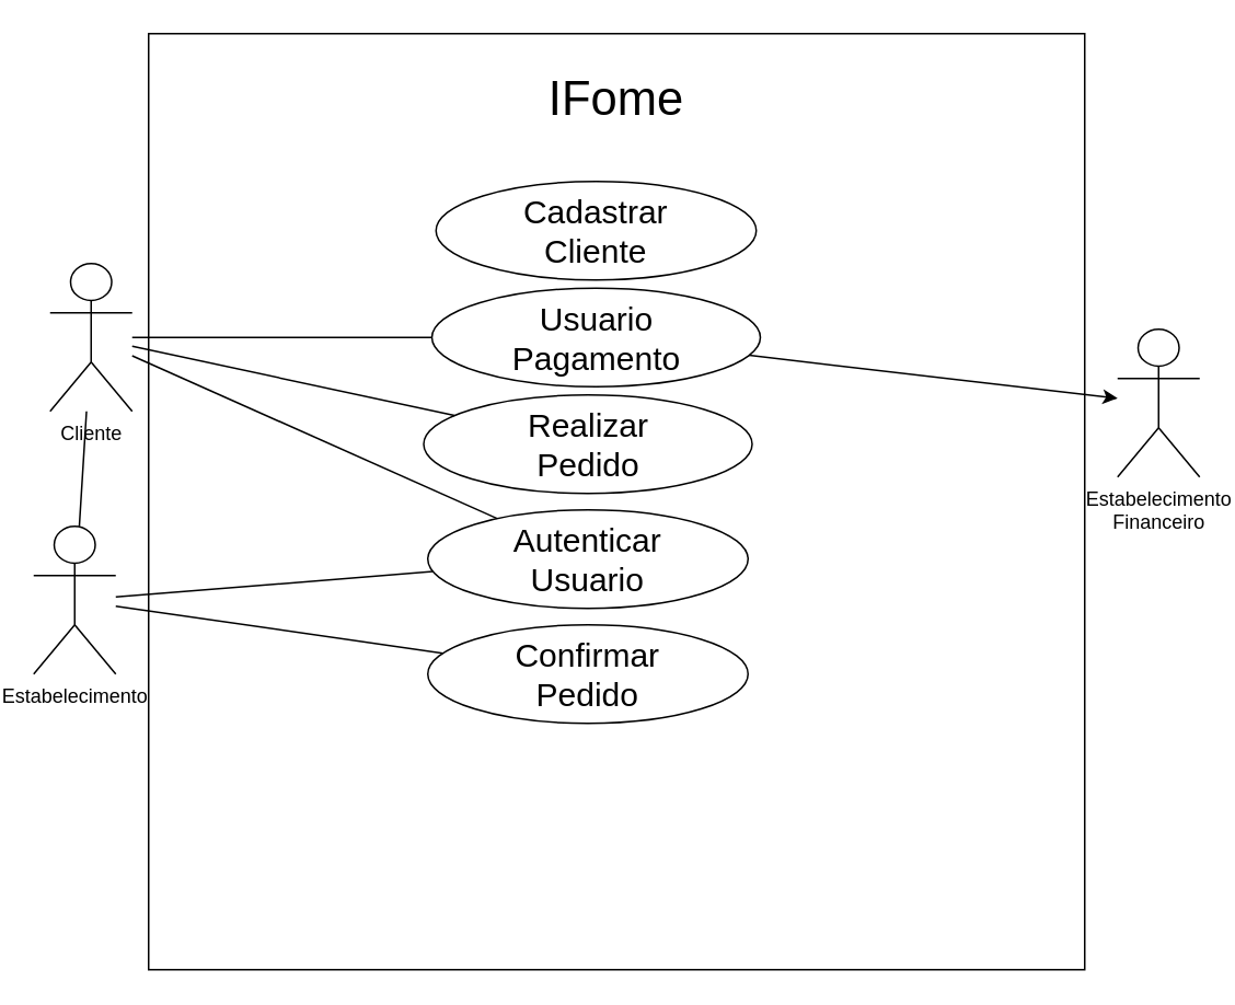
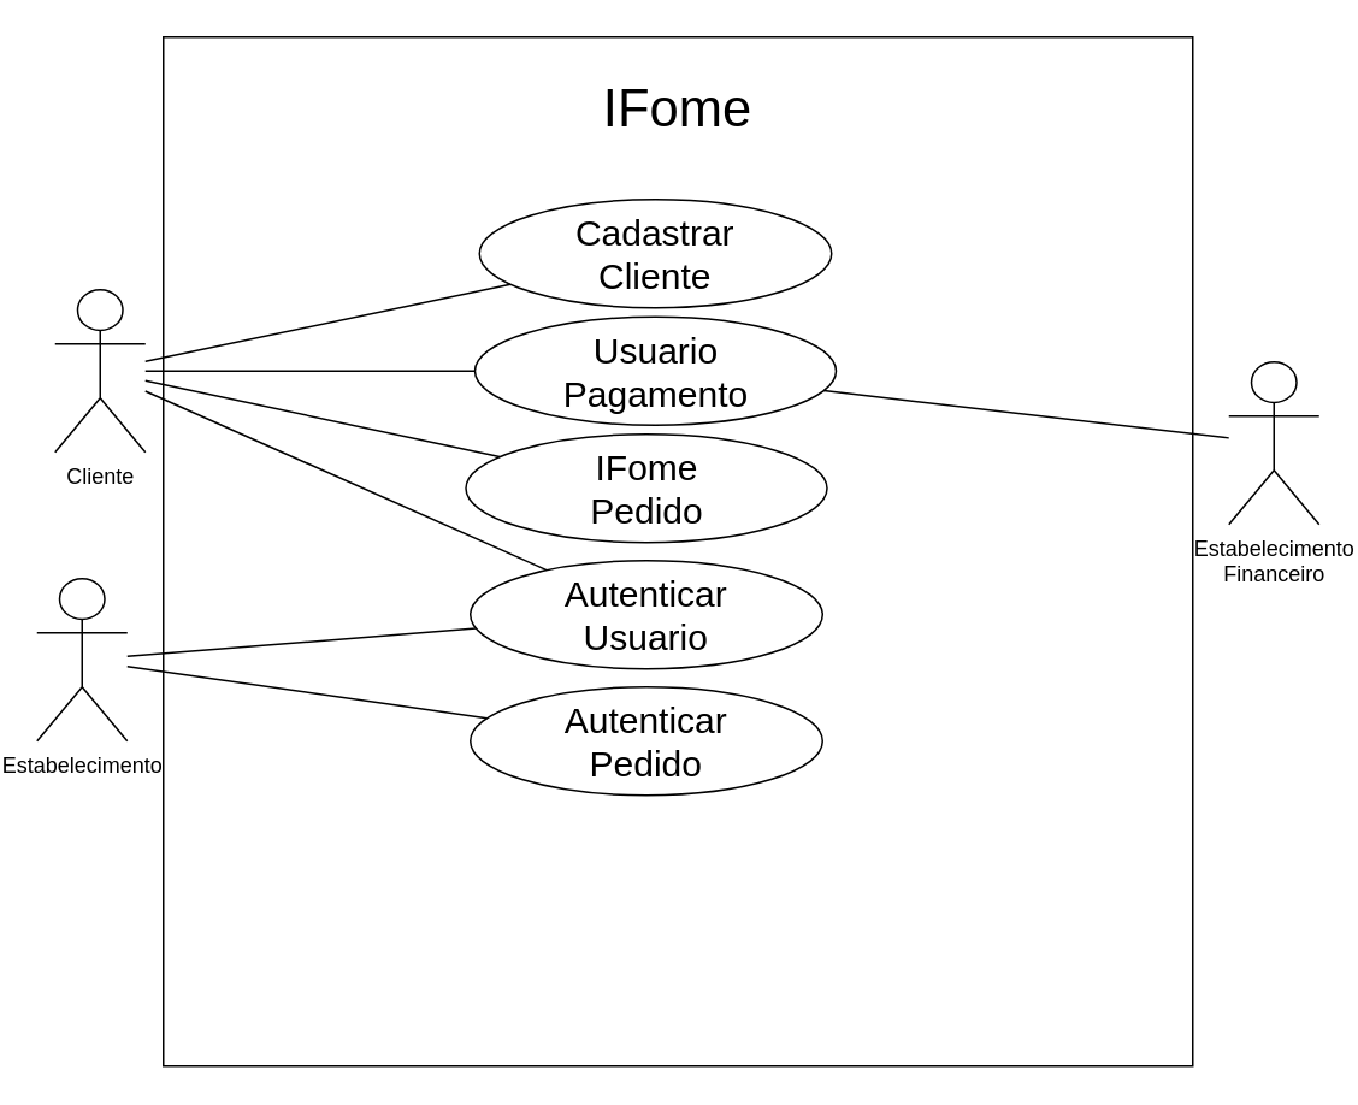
  <mxCell id="0" />
  <mxCell id="1" parent="0" />
  <mxCell id="2" value="" style="whiteSpace=wrap;html=1;aspect=fixed;direction=south;" vertex="1" parent="1"><mxGeometry x="90" y="20" width="570" height="570" as="geometry" /></mxCell>
  <mxCell id="3" value="Estabelecimento" style="shape=umlActor;verticalLabelPosition=bottom;verticalAlign=top;html=1;outlineConnect=0;" vertex="1" parent="1"><mxGeometry x="20" y="320" width="50" height="90" as="geometry" /></mxCell>
  <mxCell id="4" value="Cliente" style="shape=umlActor;verticalLabelPosition=bottom;verticalAlign=top;html=1;outlineConnect=0;" vertex="1" parent="1"><mxGeometry x="30" y="160" width="50" height="90" as="geometry" /></mxCell>
  <mxCell id="5" value="Estabelecimento&lt;br&gt;Financeiro" style="shape=umlActor;verticalLabelPosition=bottom;verticalAlign=top;html=1;outlineConnect=0;" vertex="1" parent="1"><mxGeometry x="680" y="200" width="50" height="90" as="geometry" /></mxCell>
  <mxCell id="6" value="IFome" style="text;html=1;align=center;verticalAlign=middle;whiteSpace=wrap;rounded=0;fontSize=29;" vertex="1" parent="1"><mxGeometry x="310" y="20" width="130" height="80" as="geometry" /></mxCell>
  <mxCell id="7" value="Cadastrar&lt;br&gt;Cliente" style="ellipse;whiteSpace=wrap;html=1;fontSize=20;" vertex="1" parent="1"><mxGeometry x="265" y="110" width="195" height="60" as="geometry" /></mxCell>
- <mxCell id="8" value="" style="endArrow=none;html=1;rounded=0;" edge="1" parent="1" source="4" target="3"><mxGeometry width="50" height="50" relative="1" as="geometry"><mxPoint x="215" y="195" as="sourcePoint" /><mxPoint x="265" y="145" as="targetPoint" /></mxGeometry></mxCell>
+ <mxCell id="8" value="" style="endArrow=none;html=1;rounded=0;" edge="1" parent="1" source="4" target="7"><mxGeometry width="50" height="50" relative="1" as="geometry"><mxPoint x="215" y="195" as="sourcePoint" /><mxPoint x="265" y="145" as="targetPoint" /></mxGeometry></mxCell>
  <mxCell id="9" value="Autenticar&lt;br&gt;Usuario" style="ellipse;whiteSpace=wrap;html=1;fontSize=20;" vertex="1" parent="1"><mxGeometry x="260" y="310" width="195" height="60" as="geometry" /></mxCell>
  <mxCell id="10" value="" style="endArrow=none;html=1;rounded=0;" edge="1" parent="1" source="3" target="9"><mxGeometry width="50" height="50" relative="1" as="geometry"><mxPoint x="210" y="450" as="sourcePoint" /><mxPoint x="260" y="400" as="targetPoint" /></mxGeometry></mxCell>
  <mxCell id="11" value="" style="endArrow=none;html=1;rounded=0;" edge="1" parent="1" source="4" target="9"><mxGeometry width="50" height="50" relative="1" as="geometry"><mxPoint x="180" y="310" as="sourcePoint" /><mxPoint x="230" y="260" as="targetPoint" /></mxGeometry></mxCell>
  <mxCell id="12" value="Usuario&lt;br&gt;Pagamento" style="ellipse;whiteSpace=wrap;html=1;fontSize=20;" vertex="1" parent="1"><mxGeometry x="262.5" y="175" width="200" height="60" as="geometry" /></mxCell>
- <mxCell id="13" value="" style="endArrow=classic;html=1;rounded=0;" edge="1" parent="1" source="12" target="5"><mxGeometry width="50" height="50" relative="1" as="geometry"><mxPoint x="540" y="400" as="sourcePoint" /><mxPoint x="590" y="350" as="targetPoint" /></mxGeometry></mxCell>
+ <mxCell id="13" value="" style="endArrow=none;html=1;rounded=0;" edge="1" parent="1" source="12" target="5"><mxGeometry width="50" height="50" relative="1" as="geometry"><mxPoint x="540" y="400" as="sourcePoint" /><mxPoint x="590" y="350" as="targetPoint" /></mxGeometry></mxCell>
  <mxCell id="14" value="" style="endArrow=none;html=1;rounded=0;" edge="1" parent="1" source="4" target="12"><mxGeometry width="50" height="50" relative="1" as="geometry"><mxPoint x="140" y="450" as="sourcePoint" /><mxPoint x="190" y="400" as="targetPoint" /></mxGeometry></mxCell>
- <mxCell id="15" value="Realizar&lt;br&gt;Pedido" style="ellipse;whiteSpace=wrap;html=1;fontSize=20;" vertex="1" parent="1"><mxGeometry x="257.5" y="240" width="200" height="60" as="geometry" /></mxCell>
+ <mxCell id="15" value="IFome&lt;br&gt;Pedido" style="ellipse;whiteSpace=wrap;html=1;fontSize=20;" vertex="1" parent="1"><mxGeometry x="257.5" y="240" width="200" height="60" as="geometry" /></mxCell>
  <mxCell id="16" value="" style="endArrow=none;html=1;rounded=0;" edge="1" parent="1" source="4" target="15"><mxGeometry width="50" height="50" relative="1" as="geometry"><mxPoint x="180" y="300" as="sourcePoint" /><mxPoint x="230" y="250" as="targetPoint" /></mxGeometry></mxCell>
- <mxCell id="17" value="Confirmar&lt;br&gt;Pedido" style="ellipse;whiteSpace=wrap;html=1;fontSize=20;" vertex="1" parent="1"><mxGeometry x="260" y="380" width="195" height="60" as="geometry" /></mxCell>
+ <mxCell id="17" value="Autenticar&lt;br&gt;Pedido" style="ellipse;whiteSpace=wrap;html=1;fontSize=20;" vertex="1" parent="1"><mxGeometry x="260" y="380" width="195" height="60" as="geometry" /></mxCell>
  <mxCell id="18" value="" style="endArrow=none;html=1;rounded=0;" edge="1" parent="1" source="3" target="17"><mxGeometry width="50" height="50" relative="1" as="geometry"><mxPoint x="120" y="420" as="sourcePoint" /><mxPoint x="170" y="370" as="targetPoint" /></mxGeometry></mxCell>
